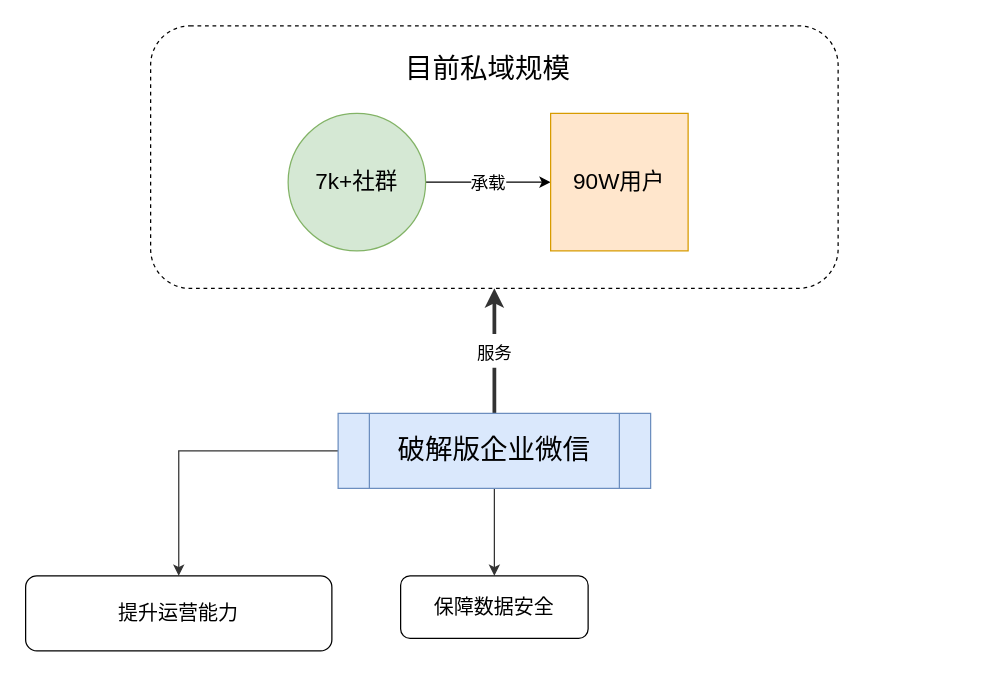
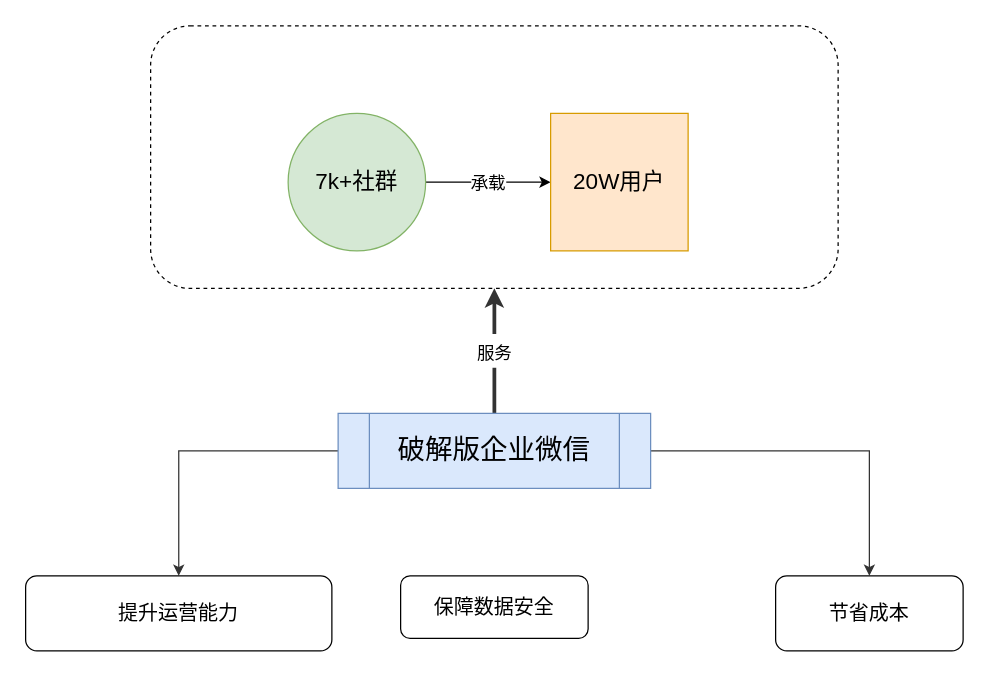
  <mxCell id="0" />
  <mxCell id="1" parent="0" />
  <mxCell id="2" value="" style="rounded=1;whiteSpace=wrap;html=1;fontSize=14;dashed=1;" vertex="1" parent="1"><mxGeometry x="120" y="20" width="550" height="210" as="geometry" /></mxCell>
  <mxCell id="3" value="&lt;font style=&quot;font-size: 14px;&quot;&gt;承载&lt;/font&gt;" style="edgeStyle=orthogonalEdgeStyle;rounded=0;orthogonalLoop=1;jettySize=auto;html=1;entryX=0;entryY=0.5;entryDx=0;entryDy=0;fontSize=18;" edge="1" parent="1" source="4" target="5"><mxGeometry relative="1" as="geometry" /></mxCell>
  <mxCell id="4" value="&lt;font style=&quot;font-size: 18px;&quot;&gt;7k+社群&lt;/font&gt;" style="ellipse;whiteSpace=wrap;html=1;aspect=fixed;fillColor=#d5e8d4;strokeColor=#82b366;" vertex="1" parent="1"><mxGeometry x="230" y="90" width="110" height="110" as="geometry" /></mxCell>
- <mxCell id="5" value="&lt;font style=&quot;font-size: 18px;&quot;&gt;90W用户&lt;/font&gt;" style="whiteSpace=wrap;html=1;aspect=fixed;fillColor=#ffe6cc;strokeColor=#d79b00;" vertex="1" parent="1"><mxGeometry x="440" y="90" width="110" height="110" as="geometry" /></mxCell>
- <mxCell id="6" value="目前私域规模" style="text;html=1;strokeColor=none;fillColor=none;align=center;verticalAlign=middle;whiteSpace=wrap;rounded=0;dashed=1;fontSize=22;" vertex="1" parent="1"><mxGeometry x="310" y="40" width="160" height="30" as="geometry" /></mxCell>
+ <mxCell id="5" value="&lt;font style=&quot;font-size: 18px;&quot;&gt;20W用户&lt;/font&gt;" style="whiteSpace=wrap;html=1;aspect=fixed;fillColor=#ffe6cc;strokeColor=#d79b00;" vertex="1" parent="1"><mxGeometry x="440" y="90" width="110" height="110" as="geometry" /></mxCell>
  <mxCell id="7" value="&lt;font style=&quot;font-size: 14px;&quot;&gt;服务&lt;/font&gt;" style="edgeStyle=orthogonalEdgeStyle;rounded=0;orthogonalLoop=1;jettySize=auto;html=1;entryX=0.5;entryY=1;entryDx=0;entryDy=0;fontSize=22;strokeWidth=3;strokeColor=#333333;" edge="1" parent="1" source="11" target="2"><mxGeometry relative="1" as="geometry" /></mxCell>
  <mxCell id="8" style="edgeStyle=orthogonalEdgeStyle;rounded=0;orthogonalLoop=1;jettySize=auto;html=1;entryX=0.5;entryY=0;entryDx=0;entryDy=0;strokeColor=#333333;strokeWidth=1;fontSize=16;" edge="1" parent="1" source="11" target="12"><mxGeometry relative="1" as="geometry" /></mxCell>
- <mxCell id="9" style="edgeStyle=orthogonalEdgeStyle;rounded=0;orthogonalLoop=1;jettySize=auto;html=1;entryX=0.5;entryY=0;entryDx=0;entryDy=0;strokeColor=#333333;strokeWidth=1;fontSize=16;" edge="1" parent="1" source="11" target="13"><mxGeometry relative="1" as="geometry" /></mxCell>
+ <mxCell id="10" style="edgeStyle=orthogonalEdgeStyle;rounded=0;orthogonalLoop=1;jettySize=auto;html=1;entryX=0.5;entryY=0;entryDx=0;entryDy=0;strokeColor=#333333;strokeWidth=1;fontSize=16;" edge="1" parent="1" source="11" target="14"><mxGeometry relative="1" as="geometry" /></mxCell>
  <mxCell id="11" value="破解版企业微信" style="shape=process;whiteSpace=wrap;html=1;backgroundOutline=1;fontSize=22;fillColor=#dae8fc;strokeColor=#6c8ebf;" vertex="1" parent="1"><mxGeometry x="270" y="330" width="250" height="60" as="geometry" /></mxCell>
  <mxCell id="12" value="提升运营能力" style="rounded=1;whiteSpace=wrap;html=1;fontSize=16;" vertex="1" parent="1"><mxGeometry x="20" y="460" width="245" height="60" as="geometry" /></mxCell>
  <mxCell id="13" value="保障数据安全" style="rounded=1;whiteSpace=wrap;html=1;fontSize=16;" vertex="1" parent="1"><mxGeometry x="320" y="460" width="150" height="50" as="geometry" /></mxCell>
+ <mxCell id="14" value="节省成本" style="rounded=1;whiteSpace=wrap;html=1;fontSize=16;" vertex="1" parent="1"><mxGeometry x="620" y="460" width="150" height="60" as="geometry" /></mxCell>
